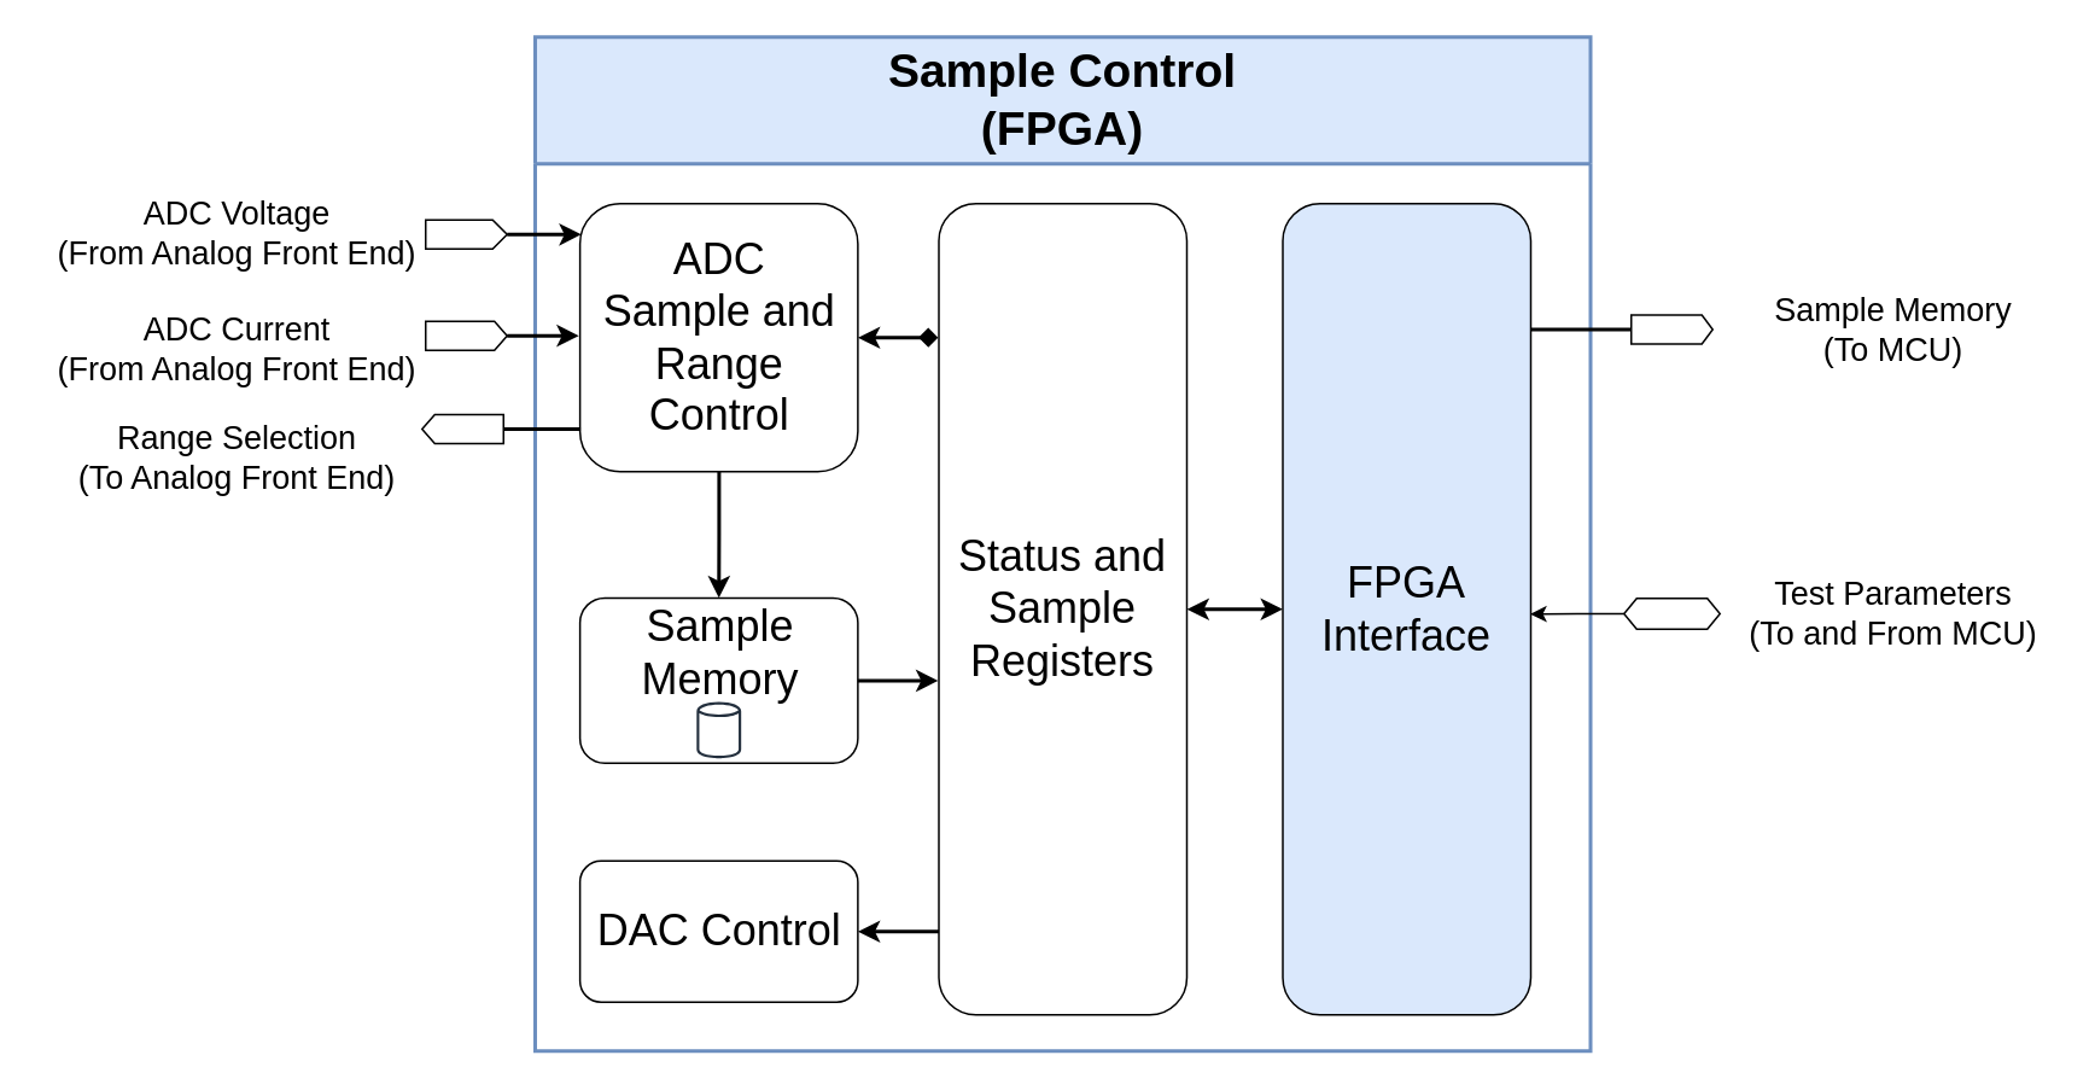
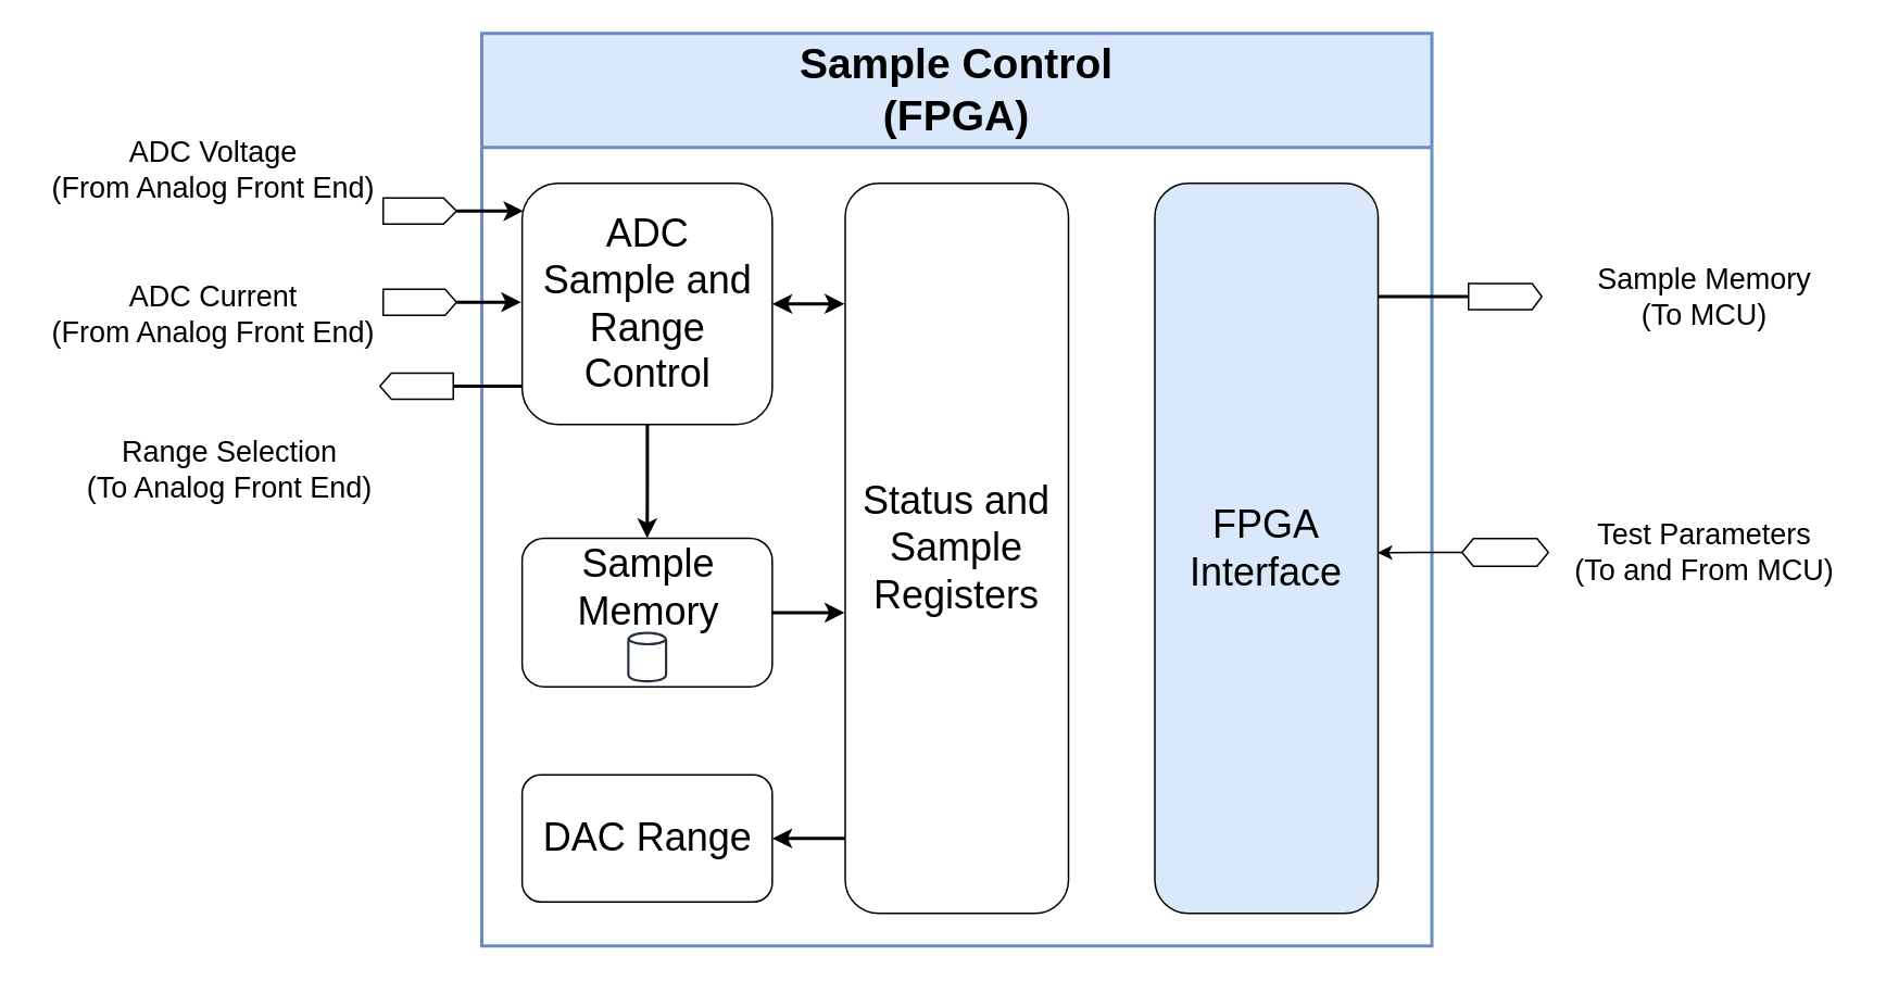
  <mxCell id="0" />
  <mxCell id="1" parent="0" />
  <mxCell id="2" value="" style="shape=offPageConnector;whiteSpace=wrap;html=1;rotation=-90;size=0.178;" parent="1" vertex="1"><mxGeometry x="249" y="106.5" width="16" height="45" as="geometry" /></mxCell>
  <mxCell id="3" value="" style="shape=offPageConnector;whiteSpace=wrap;html=1;rotation=-90;size=0.156;" parent="1" vertex="1"><mxGeometry x="249" y="162.5" width="16" height="45" as="geometry" /></mxCell>
  <mxCell id="4" value="" style="shape=offPageConnector;whiteSpace=wrap;html=1;rotation=90;size=0.156;" parent="1" vertex="1"><mxGeometry x="247" y="214" width="16" height="45" as="geometry" /></mxCell>
- <mxCell id="5" value="&lt;font style=&quot;font-size: 18px;&quot;&gt;ADC Voltage&lt;br style=&quot;font-size: 18px;&quot;&gt;(From Analog Front End)&lt;/font&gt;" style="text;html=1;align=center;verticalAlign=middle;resizable=0;points=[];autosize=1;strokeColor=none;fillColor=none;fontSize=18;" parent="1" vertex="1"><mxGeometry x="20" y="99" width="220" height="60" as="geometry" /></mxCell>
+ <mxCell id="5" value="&lt;font style=&quot;font-size: 18px;&quot;&gt;ADC Voltage&lt;br style=&quot;font-size: 18px;&quot;&gt;(From Analog Front End)&lt;/font&gt;" style="text;html=1;align=center;verticalAlign=middle;resizable=0;points=[];autosize=1;strokeColor=none;fillColor=none;fontSize=18;" parent="1" vertex="1"><mxGeometry x="20" y="74" width="220" height="60" as="geometry" /></mxCell>
  <mxCell id="6" value="&lt;font style=&quot;font-size: 18px;&quot;&gt;ADC Current&lt;br style=&quot;font-size: 18px;&quot;&gt;(From Analog Front End)&lt;br&gt;&lt;/font&gt;" style="text;html=1;align=center;verticalAlign=middle;resizable=0;points=[];autosize=1;strokeColor=none;fillColor=none;fontSize=18;" parent="1" vertex="1"><mxGeometry x="20" y="162.5" width="220" height="60" as="geometry" /></mxCell>
- <mxCell id="7" value="&lt;font style=&quot;font-size: 18px;&quot;&gt;Range Selection&lt;br style=&quot;font-size: 18px;&quot;&gt;(To Analog Front End)&lt;br&gt;&lt;/font&gt;" style="text;html=1;align=center;verticalAlign=middle;resizable=0;points=[];autosize=1;strokeColor=none;fillColor=none;fontSize=18;" parent="1" vertex="1"><mxGeometry x="32.5" y="222.5" width="195" height="60" as="geometry" /></mxCell>
+ <mxCell id="7" value="&lt;font style=&quot;font-size: 18px;&quot;&gt;Range Selection&lt;br style=&quot;font-size: 18px;&quot;&gt;(To Analog Front End)&lt;br&gt;&lt;/font&gt;" style="text;html=1;align=center;verticalAlign=middle;resizable=0;points=[];autosize=1;strokeColor=none;fillColor=none;fontSize=18;" parent="1" vertex="1"><mxGeometry x="42.5" y="257.5" width="195" height="60" as="geometry" /></mxCell>
  <mxCell id="8" value="" style="shape=offPageConnector;whiteSpace=wrap;html=1;rotation=-90;size=0.133;" parent="1" vertex="1"><mxGeometry x="915" y="159" width="16" height="45" as="geometry" /></mxCell>
  <mxCell id="9" value="&lt;font style=&quot;font-size: 18px;&quot;&gt;Sample Memory&lt;br style=&quot;font-size: 18px;&quot;&gt;(To MCU)&lt;/font&gt;" style="text;html=1;align=center;verticalAlign=middle;resizable=0;points=[];autosize=1;strokeColor=none;fillColor=none;fontSize=18;" parent="1" vertex="1"><mxGeometry x="970" y="151.5" width="150" height="60" as="geometry" /></mxCell>
  <mxCell id="10" value="&lt;font style=&quot;font-size: 18px;&quot;&gt;Test Parameters&lt;br style=&quot;font-size: 18px;&quot;&gt;(To and From MCU)&lt;/font&gt;" style="text;html=1;align=center;verticalAlign=middle;resizable=0;points=[];autosize=1;strokeColor=none;fillColor=none;fontSize=18;" parent="1" vertex="1"><mxGeometry x="955" y="308.5" width="180" height="60" as="geometry" /></mxCell>
  <mxCell id="11" value="&lt;span style=&quot;font-size: 26px;&quot;&gt;Sample Control&lt;br style=&quot;font-size: 26px;&quot;&gt;(FPGA)&lt;/span&gt;" style="swimlane;whiteSpace=wrap;html=1;startSize=70;strokeWidth=2;fillColor=#dae8fc;strokeColor=#6c8ebf;fontSize=26;" vertex="1" parent="1"><mxGeometry x="295" y="20" width="583" height="560" as="geometry" /></mxCell>
  <mxCell id="12" style="edgeStyle=orthogonalEdgeStyle;rounded=0;orthogonalLoop=1;jettySize=auto;html=1;entryX=0.5;entryY=0;entryDx=0;entryDy=0;strokeWidth=2;fontSize=26;" edge="1" parent="11" source="13" target="14"><mxGeometry relative="1" as="geometry" /></mxCell>
  <mxCell id="13" value="&lt;font style=&quot;font-size: 24px;&quot;&gt;ADC&lt;br style=&quot;font-size: 24px;&quot;&gt;Sample and Range Control&lt;/font&gt;" style="rounded=1;whiteSpace=wrap;html=1;fontSize=24;" vertex="1" parent="11"><mxGeometry x="24.75" y="92" width="153.5" height="148" as="geometry" /></mxCell>
  <mxCell id="14" value="" style="rounded=1;whiteSpace=wrap;html=1;fillColor=none;" vertex="1" parent="11"><mxGeometry x="24.75" y="309.75" width="153.5" height="91.25" as="geometry" /></mxCell>
  <mxCell id="15" value="&lt;font style=&quot;font-size: 24px;&quot;&gt;Sample&lt;br style=&quot;font-size: 24px;&quot;&gt;Memory&lt;/font&gt;" style="text;html=1;align=center;verticalAlign=middle;resizable=0;points=[];autosize=1;strokeColor=none;fillColor=none;fontSize=24;" vertex="1" parent="11"><mxGeometry x="46.5" y="305" width="110" height="70" as="geometry" /></mxCell>
  <mxCell id="16" value="" style="sketch=0;outlineConnect=0;fontColor=#232F3E;gradientColor=none;fillColor=#232F3D;strokeColor=none;dashed=0;verticalLabelPosition=bottom;verticalAlign=top;align=center;html=1;fontSize=12;fontStyle=0;aspect=fixed;pointerEvents=1;shape=mxgraph.aws4.generic_database;" vertex="1" parent="11"><mxGeometry x="89.21" y="366.5" width="24.58" height="32.5" as="geometry" /></mxCell>
- <mxCell id="17" style="edgeStyle=orthogonalEdgeStyle;rounded=0;orthogonalLoop=1;jettySize=auto;html=1;entryX=0;entryY=0.5;entryDx=0;entryDy=0;startArrow=classic;startFill=1;strokeWidth=2;fontSize=26;" edge="1" parent="11" source="18" target="23"><mxGeometry relative="1" as="geometry" /></mxCell>
  <mxCell id="18" value="&lt;font style=&quot;font-size: 24px;&quot;&gt;Status and Sample&lt;br&gt;Registers&lt;/font&gt;" style="rounded=1;whiteSpace=wrap;html=1;fontSize=18;" vertex="1" parent="11"><mxGeometry x="223" y="92" width="137" height="448" as="geometry" /></mxCell>
- <mxCell id="19" value="&lt;font style=&quot;font-size: 24px;&quot;&gt;DAC Control&lt;/font&gt;" style="rounded=1;whiteSpace=wrap;html=1;fontSize=24;" vertex="1" parent="11"><mxGeometry x="24.75" y="455" width="153.5" height="78" as="geometry" /></mxCell>
- <mxCell id="20" style="edgeStyle=orthogonalEdgeStyle;rounded=0;orthogonalLoop=1;jettySize=auto;html=1;entryX=-0.003;entryY=0.165;entryDx=0;entryDy=0;entryPerimeter=0;strokeWidth=2;startArrow=classic;startFill=1;fontSize=26;endArrow=diamond;" edge="1" parent="11" source="13" target="18"><mxGeometry relative="1" as="geometry" /></mxCell>
+ <mxCell id="19" value="&lt;font style=&quot;font-size: 24px;&quot;&gt;DAC Range&lt;/font&gt;" style="rounded=1;whiteSpace=wrap;html=1;fontSize=24;" vertex="1" parent="11"><mxGeometry x="24.75" y="455" width="153.5" height="78" as="geometry" /></mxCell>
+ <mxCell id="20" style="edgeStyle=orthogonalEdgeStyle;rounded=0;orthogonalLoop=1;jettySize=auto;html=1;entryX=-0.003;entryY=0.165;entryDx=0;entryDy=0;entryPerimeter=0;strokeWidth=2;startArrow=classic;startFill=1;fontSize=26;" edge="1" parent="11" source="13" target="18"><mxGeometry relative="1" as="geometry" /></mxCell>
  <mxCell id="21" style="edgeStyle=orthogonalEdgeStyle;rounded=0;orthogonalLoop=1;jettySize=auto;html=1;entryX=-0.003;entryY=0.588;entryDx=0;entryDy=0;entryPerimeter=0;strokeWidth=2;fontSize=26;" edge="1" parent="11" source="14" target="18"><mxGeometry relative="1" as="geometry" /></mxCell>
  <mxCell id="22" style="edgeStyle=orthogonalEdgeStyle;rounded=0;orthogonalLoop=1;jettySize=auto;html=1;strokeWidth=2;startArrow=classic;startFill=1;endArrow=none;endFill=0;fontSize=26;" edge="1" parent="11" source="19"><mxGeometry relative="1" as="geometry"><mxPoint x="223" y="494" as="targetPoint" /></mxGeometry></mxCell>
  <mxCell id="23" value="&lt;span style=&quot;font-size: 24px;&quot;&gt;FPGA&lt;br&gt;Interface&lt;br&gt;&lt;/span&gt;" style="rounded=1;whiteSpace=wrap;html=1;fontSize=18;fillColor=#dae8fc;" vertex="1" parent="11"><mxGeometry x="413" y="92" width="137" height="448" as="geometry" /></mxCell>
  <mxCell id="24" style="edgeStyle=orthogonalEdgeStyle;rounded=0;orthogonalLoop=1;jettySize=auto;html=1;exitX=0.5;exitY=1;exitDx=0;exitDy=0;entryX=0.005;entryY=0.115;entryDx=0;entryDy=0;entryPerimeter=0;strokeWidth=2;" edge="1" parent="1" source="2" target="13"><mxGeometry relative="1" as="geometry" /></mxCell>
  <mxCell id="25" style="edgeStyle=orthogonalEdgeStyle;rounded=0;orthogonalLoop=1;jettySize=auto;html=1;entryX=-0.004;entryY=0.493;entryDx=0;entryDy=0;entryPerimeter=0;strokeWidth=2;" edge="1" parent="1" source="3" target="13"><mxGeometry relative="1" as="geometry" /></mxCell>
  <mxCell id="26" style="edgeStyle=orthogonalEdgeStyle;rounded=0;orthogonalLoop=1;jettySize=auto;html=1;entryX=0.002;entryY=0.841;entryDx=0;entryDy=0;entryPerimeter=0;strokeWidth=2;startArrow=none;startFill=0;endArrow=none;endFill=0;" edge="1" parent="1" source="4" target="13"><mxGeometry relative="1" as="geometry" /></mxCell>
  <mxCell id="27" style="edgeStyle=orthogonalEdgeStyle;rounded=0;orthogonalLoop=1;jettySize=auto;html=1;entryX=0.999;entryY=0.155;entryDx=0;entryDy=0;entryPerimeter=0;endArrow=none;endFill=0;strokeWidth=2;" edge="1" parent="1" source="8" target="23"><mxGeometry relative="1" as="geometry" /></mxCell>
  <mxCell id="28" value="" style="shape=hexagon;perimeter=hexagonPerimeter2;whiteSpace=wrap;html=1;fixedSize=1;size=7;" vertex="1" parent="1"><mxGeometry x="896.5" y="330" width="53" height="17" as="geometry" /></mxCell>
  <mxCell id="29" style="edgeStyle=orthogonalEdgeStyle;rounded=0;orthogonalLoop=1;jettySize=auto;html=1;entryX=0.998;entryY=0.506;entryDx=0;entryDy=0;entryPerimeter=0;" edge="1" parent="1" source="28" target="23"><mxGeometry relative="1" as="geometry" /></mxCell>
